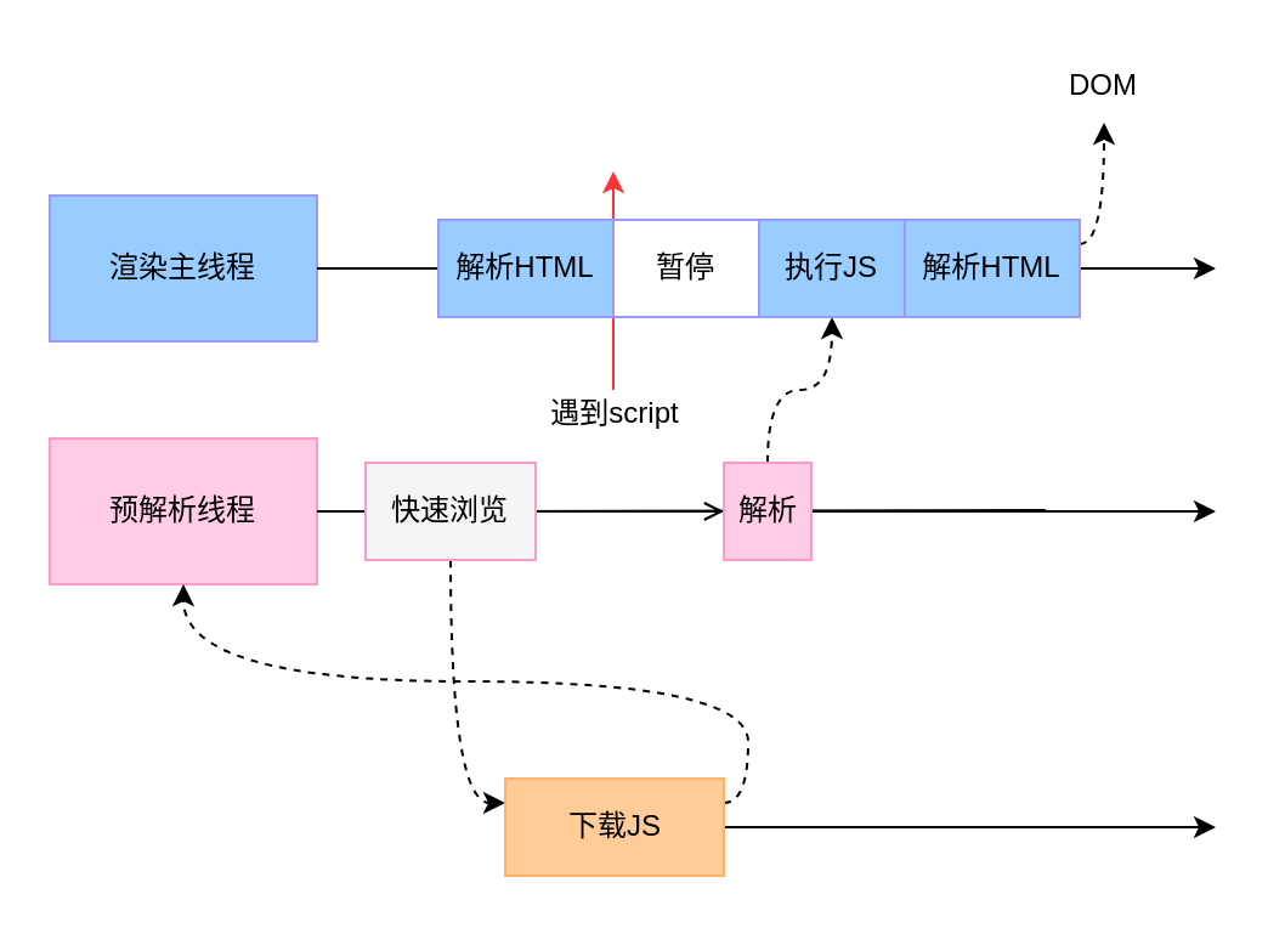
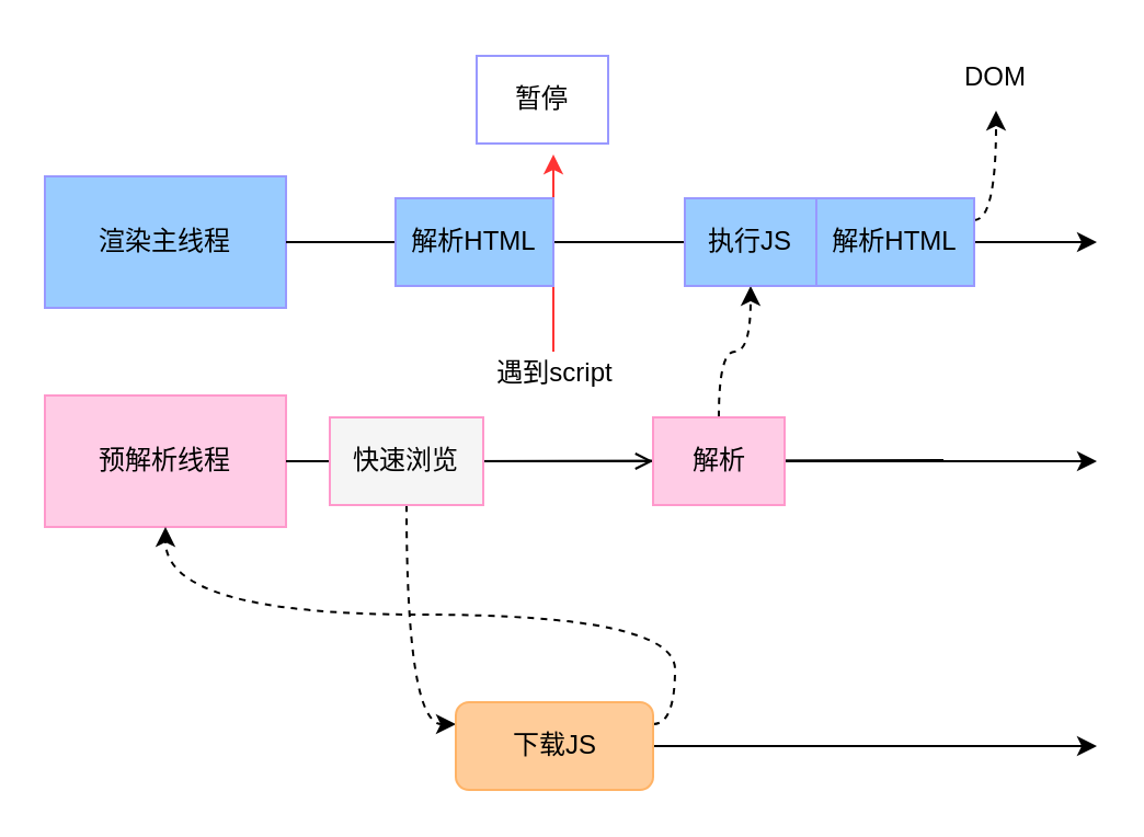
  <mxCell id="0" />
  <mxCell id="1" parent="0" />
  <mxCell id="2" value="" style="endArrow=classic;html=1;fontColor=#000000;strokeColor=#000000;startArrow=none;" parent="1" source="22" edge="1"><mxGeometry width="50" height="50" relative="1" as="geometry"><mxPoint x="338" y="210" as="sourcePoint" /><mxPoint x="500" y="210" as="targetPoint" /></mxGeometry></mxCell>
  <mxCell id="3" value="" style="endArrow=classic;html=1;fontColor=#000000;strokeColor=#000000;startArrow=none;exitX=1;exitY=0.5;exitDx=0;exitDy=0;" parent="1" source="24" edge="1"><mxGeometry width="50" height="50" relative="1" as="geometry"><mxPoint x="-140.5" y="109.923" as="sourcePoint" /><mxPoint x="500" y="110" as="targetPoint" /></mxGeometry></mxCell>
  <mxCell id="4" value="预解析线程" style="rounded=0;whiteSpace=wrap;html=1;fillColor=#FFCCE6;fontColor=#000000;strokeColor=#FF99CC;" parent="1" vertex="1"><mxGeometry x="20" y="180" width="110" height="60" as="geometry" /></mxCell>
  <mxCell id="5" value="" style="endArrow=classic;html=1;fontColor=#000000;strokeColor=#000000;startArrow=none;exitX=1;exitY=0.5;exitDx=0;exitDy=0;" parent="1" source="20" edge="1"><mxGeometry width="50" height="50" relative="1" as="geometry"><mxPoint x="289" y="340" as="sourcePoint" /><mxPoint x="500" y="340" as="targetPoint" /></mxGeometry></mxCell>
  <mxCell id="6" value="渲染主线程" style="rounded=0;whiteSpace=wrap;html=1;fontColor=#000000;fillColor=#99CCFF;strokeColor=#9999FF;" parent="1" vertex="1"><mxGeometry x="20" y="80" width="110" height="60" as="geometry" /></mxCell>
  <mxCell id="7" value="" style="endArrow=none;html=1;fontColor=#000000;strokeColor=#000000;" parent="1" source="4" edge="1"><mxGeometry width="50" height="50" relative="1" as="geometry"><mxPoint x="130" y="209.923" as="sourcePoint" /><mxPoint x="140" y="210" as="targetPoint" /></mxGeometry></mxCell>
  <mxCell id="8" value="" style="endArrow=none;html=1;fontColor=#000000;strokeColor=#000000;startArrow=none;" parent="1" edge="1"><mxGeometry width="50" height="50" relative="1" as="geometry"><mxPoint x="210" y="210" as="sourcePoint" /><mxPoint x="430" y="209.5" as="targetPoint" /></mxGeometry></mxCell>
  <mxCell id="9" style="edgeStyle=orthogonalEdgeStyle;curved=1;html=1;entryX=0;entryY=0.25;entryDx=0;entryDy=0;dashed=1;strokeColor=#000000;" parent="1" source="25" target="20" edge="1"><mxGeometry relative="1" as="geometry" /></mxCell>
  <mxCell id="10" style="edgeStyle=orthogonalEdgeStyle;curved=1;html=1;dashed=1;strokeColor=#000000;exitX=1;exitY=0.25;exitDx=0;exitDy=0;" parent="1" source="20" target="4" edge="1"><mxGeometry relative="1" as="geometry"><mxPoint x="300" y="340" as="sourcePoint" /></mxGeometry></mxCell>
  <mxCell id="11" style="edgeStyle=orthogonalEdgeStyle;curved=1;html=1;entryX=0.5;entryY=1;entryDx=0;entryDy=0;strokeColor=#000000;endArrow=classic;endFill=1;dashed=1;" parent="1" source="22" target="12" edge="1"><mxGeometry relative="1" as="geometry" /></mxCell>
  <mxCell id="12" value="执行JS" style="rounded=0;whiteSpace=wrap;html=1;fontColor=#000000;fillColor=#99CCFF;strokeColor=#9999FF;" parent="1" vertex="1"><mxGeometry x="312" y="90" width="60" height="40" as="geometry" /></mxCell>
- <mxCell id="13" value="暂停" style="rounded=0;whiteSpace=wrap;html=1;fontColor=#000000;fillColor=#FFFFFF;strokeColor=#9999FF;shadow=0;" parent="1" vertex="1"><mxGeometry x="252" y="90" width="60" height="40" as="geometry" /></mxCell>
+ <mxCell id="13" value="暂停" style="rounded=0;whiteSpace=wrap;html=1;fontColor=#000000;fillColor=#FFFFFF;strokeColor=#9999FF;shadow=0;" parent="1" vertex="1"><mxGeometry x="217" y="25" width="60" height="40" as="geometry" /></mxCell>
  <mxCell id="14" style="edgeStyle=orthogonalEdgeStyle;curved=1;html=1;strokeColor=#FF3333;endArrow=classic;endFill=1;" parent="1" source="15" edge="1"><mxGeometry relative="1" as="geometry"><mxPoint x="252" y="70" as="targetPoint" /></mxGeometry></mxCell>
  <mxCell id="15" value="遇到script" style="text;html=1;strokeColor=none;fillColor=none;align=center;verticalAlign=middle;whiteSpace=wrap;rounded=0;fontColor=#000000;" parent="1" vertex="1"><mxGeometry x="222.5" y="160" width="60" height="20" as="geometry" /></mxCell>
  <mxCell id="16" value="" style="endArrow=none;html=1;fontColor=#000000;strokeColor=#000000;startArrow=none;" parent="1" source="12" target="18" edge="1"><mxGeometry width="50" height="50" relative="1" as="geometry"><mxPoint x="327.5" y="110" as="sourcePoint" /><mxPoint x="429.5" y="110" as="targetPoint" /></mxGeometry></mxCell>
  <mxCell id="17" style="edgeStyle=orthogonalEdgeStyle;curved=1;html=1;dashed=1;strokeColor=#000000;endArrow=classic;endFill=1;exitX=1;exitY=0.25;exitDx=0;exitDy=0;" parent="1" source="18" target="19" edge="1"><mxGeometry relative="1" as="geometry" /></mxCell>
  <mxCell id="18" value="解析HTML" style="rounded=0;whiteSpace=wrap;html=1;fontColor=#000000;fillColor=#99CCFF;strokeColor=#9999FF;" parent="1" vertex="1"><mxGeometry x="372" y="90" width="72" height="40" as="geometry" /></mxCell>
  <mxCell id="19" value="DOM" style="text;html=1;strokeColor=none;fillColor=none;align=center;verticalAlign=middle;whiteSpace=wrap;rounded=0;fontColor=#000000;" parent="1" vertex="1"><mxGeometry x="424" y="20" width="60" height="30" as="geometry" /></mxCell>
- <mxCell id="20" value="下载JS" style="rounded=0;whiteSpace=wrap;html=1;fontColor=#000000;fillColor=#FFCC99;strokeColor=#FFB366;" parent="1" vertex="1"><mxGeometry x="207.5" y="320" width="90" height="40" as="geometry" /></mxCell>
+ <mxCell id="20" value="下载JS" style="whiteSpace=wrap;html=1;fontColor=#000000;fillColor=#FFCC99;strokeColor=#FFB366;rounded=1;" parent="1" vertex="1"><mxGeometry x="207.5" y="320" width="90" height="40" as="geometry" /></mxCell>
  <mxCell id="21" value="" style="endArrow=open;html=1;fontColor=#000000;strokeColor=#000000;startArrow=none;" edge="1" parent="1" source="4" target="22"><mxGeometry width="50" height="50" relative="1" as="geometry"><mxPoint x="130" y="210" as="sourcePoint" /><mxPoint x="460" y="210" as="targetPoint" /></mxGeometry></mxCell>
- <mxCell id="22" value="解析" style="rounded=0;whiteSpace=wrap;html=1;fontColor=#000000;fillColor=#FFCCE6;strokeColor=#FF99CC;" parent="1" vertex="1"><mxGeometry x="297.5" y="190" width="36" height="40" as="geometry" /></mxCell>
+ <mxCell id="22" value="解析" style="rounded=0;whiteSpace=wrap;html=1;fontColor=#000000;fillColor=#FFCCE6;strokeColor=#FF99CC;" parent="1" vertex="1"><mxGeometry x="297.5" y="190" width="60" height="40" as="geometry" /></mxCell>
  <mxCell id="23" value="" style="endArrow=none;html=1;fontColor=#000000;strokeColor=#000000;startArrow=none;exitX=1;exitY=0.5;exitDx=0;exitDy=0;" edge="1" parent="1" source="6" target="24"><mxGeometry width="50" height="50" relative="1" as="geometry"><mxPoint x="130" y="110" as="sourcePoint" /><mxPoint x="460" y="110" as="targetPoint" /></mxGeometry></mxCell>
  <mxCell id="24" value="解析HTML" style="rounded=0;whiteSpace=wrap;html=1;fontColor=#000000;fillColor=#99CCFF;strokeColor=#9999FF;" vertex="1" parent="1"><mxGeometry x="180" y="90" width="72" height="40" as="geometry" /></mxCell>
  <mxCell id="25" value="快速浏览" style="rounded=0;whiteSpace=wrap;html=1;fontColor=#000000;fillColor=#f5f5f5;strokeColor=#FF99CC;" parent="1" vertex="1"><mxGeometry x="150" y="190" width="70" height="40" as="geometry" /></mxCell>
